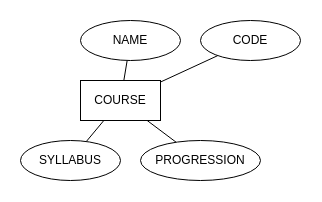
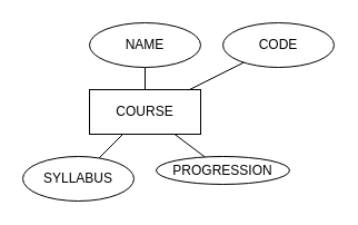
  <mxCell id="0" />
  <mxCell id="1" parent="0" />
  <mxCell id="2" style="edgeStyle=none;html=1;endArrow=none;endFill=0;" parent="1" source="6" target="7" edge="1"><mxGeometry relative="1" as="geometry" /></mxCell>
  <mxCell id="3" style="edgeStyle=none;html=1;endArrow=none;endFill=0;" parent="1" source="6" target="8" edge="1"><mxGeometry relative="1" as="geometry" /></mxCell>
  <mxCell id="4" style="edgeStyle=none;html=1;endArrow=none;endFill=0;" parent="1" source="6" target="10" edge="1"><mxGeometry relative="1" as="geometry" /></mxCell>
  <mxCell id="5" style="edgeStyle=none;html=1;endArrow=none;endFill=0;" parent="1" source="6" target="9" edge="1"><mxGeometry relative="1" as="geometry" /></mxCell>
- <mxCell id="6" value="COURSE" style="whiteSpace=wrap;html=1;align=center;" parent="1" vertex="1"><mxGeometry x="80" y="80" width="80" height="40" as="geometry" /></mxCell>
+ <mxCell id="6" value="COURSE" style="whiteSpace=wrap;html=1;align=center;" parent="1" vertex="1"><mxGeometry x="80" y="80" width="100" height="40" as="geometry" /></mxCell>
  <mxCell id="7" value="NAME" style="ellipse;whiteSpace=wrap;html=1;align=center;" parent="1" vertex="1"><mxGeometry x="80" y="20" width="100" height="40" as="geometry" /></mxCell>
  <mxCell id="8" value="CODE" style="ellipse;whiteSpace=wrap;html=1;align=center;" parent="1" vertex="1"><mxGeometry x="200" y="20" width="100" height="40" as="geometry" /></mxCell>
  <mxCell id="9" value="SYLLABUS" style="ellipse;whiteSpace=wrap;html=1;align=center;" parent="1" vertex="1"><mxGeometry x="20" y="140" width="100" height="40" as="geometry" /></mxCell>
- <mxCell id="10" value="PROGRESSION" style="ellipse;whiteSpace=wrap;html=1;align=center;" parent="1" vertex="1"><mxGeometry x="140" y="140" width="120" height="40" as="geometry" /></mxCell>
+ <mxCell id="10" value="PROGRESSION" style="ellipse;whiteSpace=wrap;html=1;align=center;" parent="1" vertex="1"><mxGeometry x="140" y="140" width="120" height="25" as="geometry" /></mxCell>
